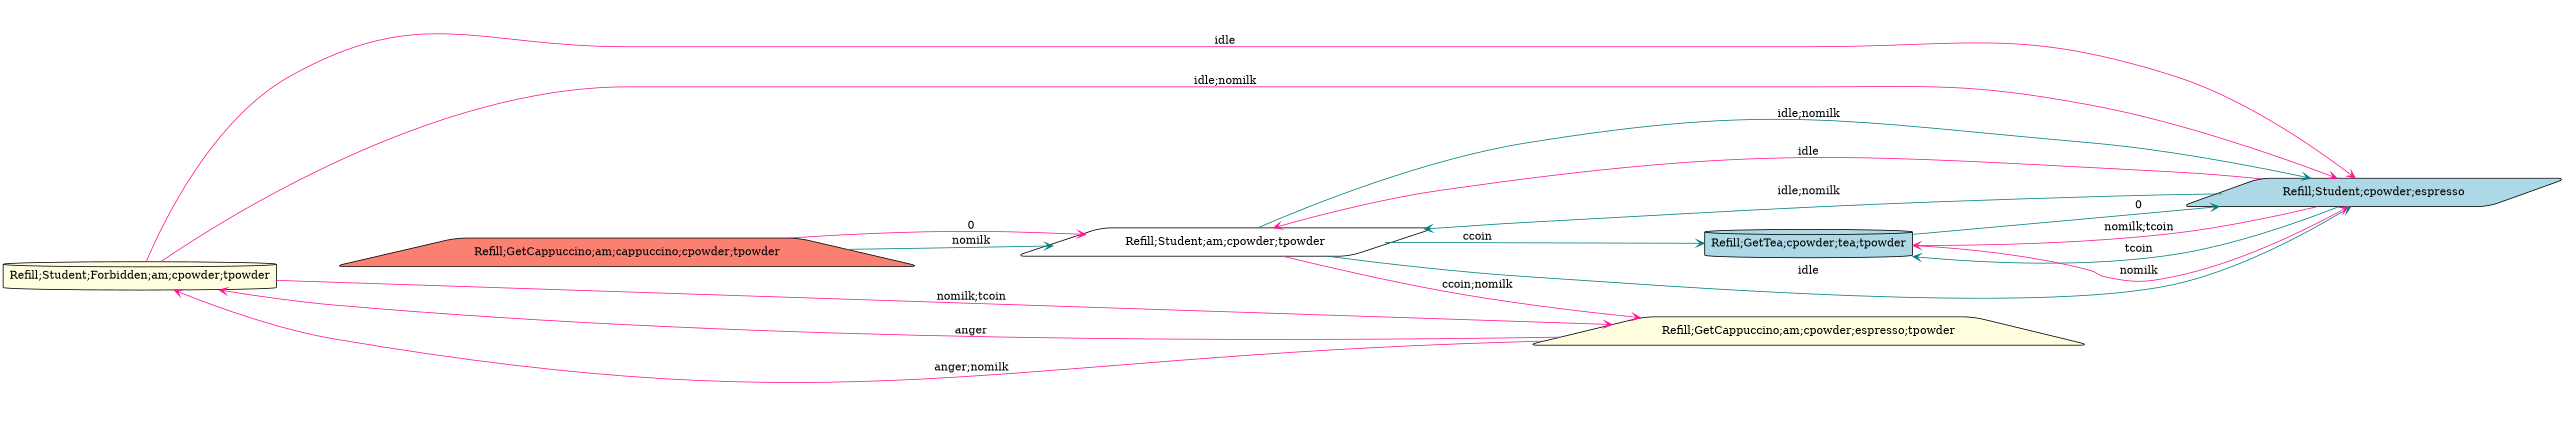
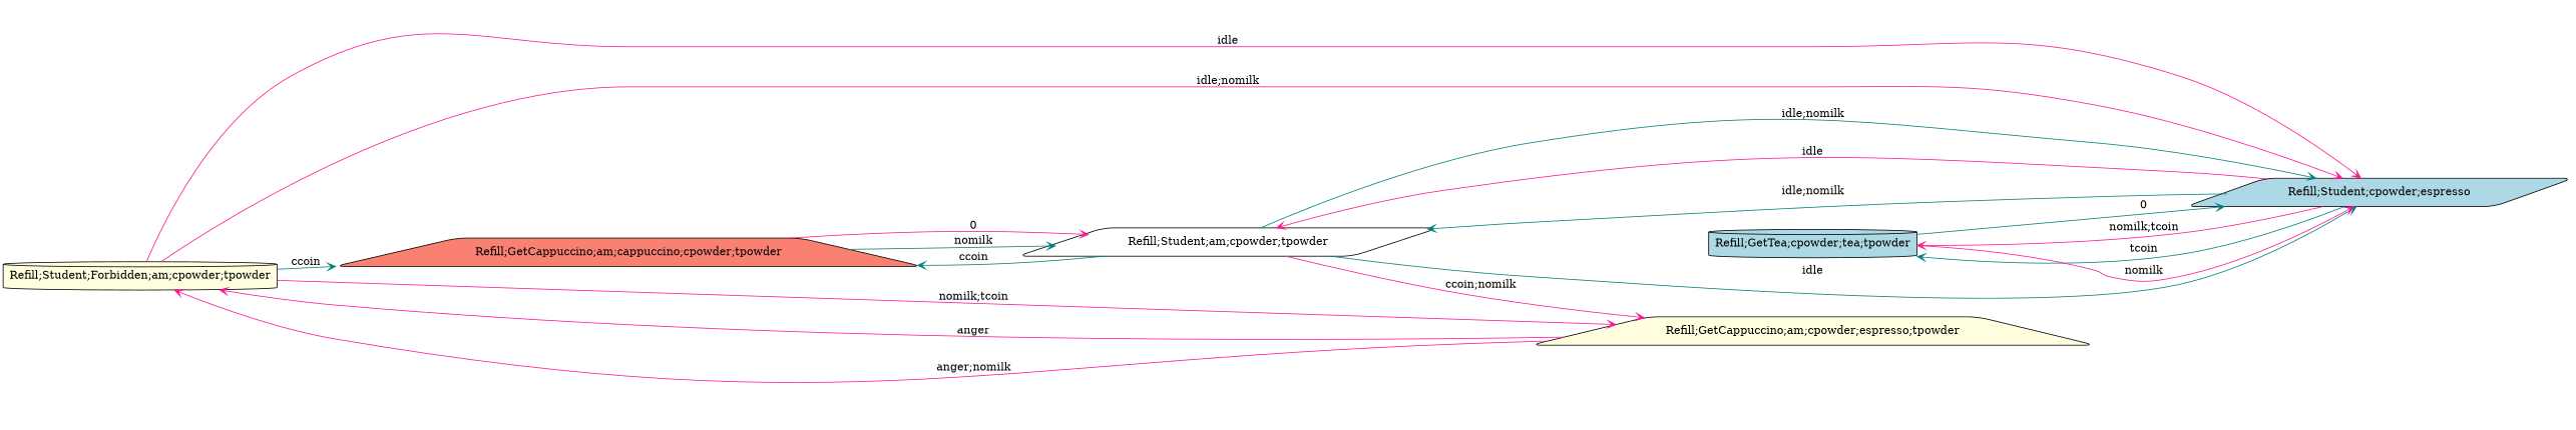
  digraph {
    rankdir=LR
    node [fillcolor=lightyellow shape=cylinder style="filled, rounded"]
    edge [arrowhead=vee color=deeppink]
    n1 [label="Refill;Student;Forbidden;am;cpowder;tpowder"]
    n2 [fillcolor=salmon label="Refill;GetCappuccino;am;cappuccino;cpowder;tpowder" shape=trapezium]
    n3 [label="Refill;GetCappuccino;am;cpowder;espresso;tpowder" shape=trapezium]
    n4 [fillcolor=lightblue label="Refill;Student;cpowder;espresso" shape=parallelogram]
    n5 [fillcolor=white label="Refill;Student;am;cpowder;tpowder" shape=parallelogram]
    n6 [fillcolor=lightblue label="Refill;GetTea;cpowder;tea;tpowder"]
+   n1 -> n2 [color=teal label=ccoin]
    n1 -> n3 [label="nomilk;tcoin"]
    n1 -> n4 [label=idle]
    n1 -> n4 [label="idle;nomilk"]
    n2 -> n5 [label=0]
    n2 -> n5 [color=teal label=nomilk]
    n3 -> n1 [label=anger]
    n3 -> n1 [label="anger;nomilk"]
    n4 -> n5 [label=idle]
    n4 -> n5 [color=teal label="idle;nomilk"]
    n4 -> n6 [label="nomilk;tcoin"]
    n4 -> n6 [color=teal label=tcoin]
-   n5 -> n6 [color=teal label=ccoin]
+   n5 -> n2 [color=teal label=ccoin]
    n5 -> n3 [label="ccoin;nomilk"]
    n5 -> n4 [color=teal label=idle]
    n5 -> n4 [color=teal label="idle;nomilk"]
    n6 -> n4 [color=teal label=0]
    n6 -> n4 [label=nomilk]
  }
